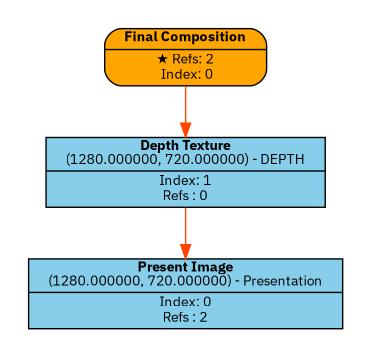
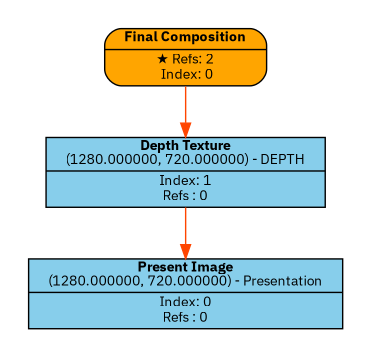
  digraph {
    fontname="IBM Plex Sans"
    ordering=out
    rankdir=TB
    splines=spline
    style=invis
    node [fillcolor=skyblue fontname="IBM Plex Sans" fontsize=10 margin="0.2,0.03" shape=record style=filled]
    edge [color=orangered fontname="IBM Plex Sans" style=solid]
    n1 [fillcolor=orange label=<{ {<B>Final Composition</B>} | {&#x2605; Refs: 2<BR/> Index: 0} }> style="rounded,filled"]
-   n2 [label=<{ {<B>Present Image</B><BR/>(1280.000000, 720.000000) - Presentation} | {Index: 0<BR/>Refs : 2} }>]
+   n2 [label=<{ {<B>Present Image</B><BR/>(1280.000000, 720.000000) - Presentation} | {Index: 0<BR/>Refs : 0} }>]
    n3 [label=<{ {<B>Depth Texture</B><BR/>(1280.000000, 720.000000) - DEPTH} | {Index: 1<BR/>Refs : 0} }>]
    subgraph cluster_1 {
      n1
      n2
      n3
    }
    subgraph cluster_2 {
      label=< <B>Imported</B> >
      style=dotted
    }
    n1 -> n3
    n3 -> n2
  }
